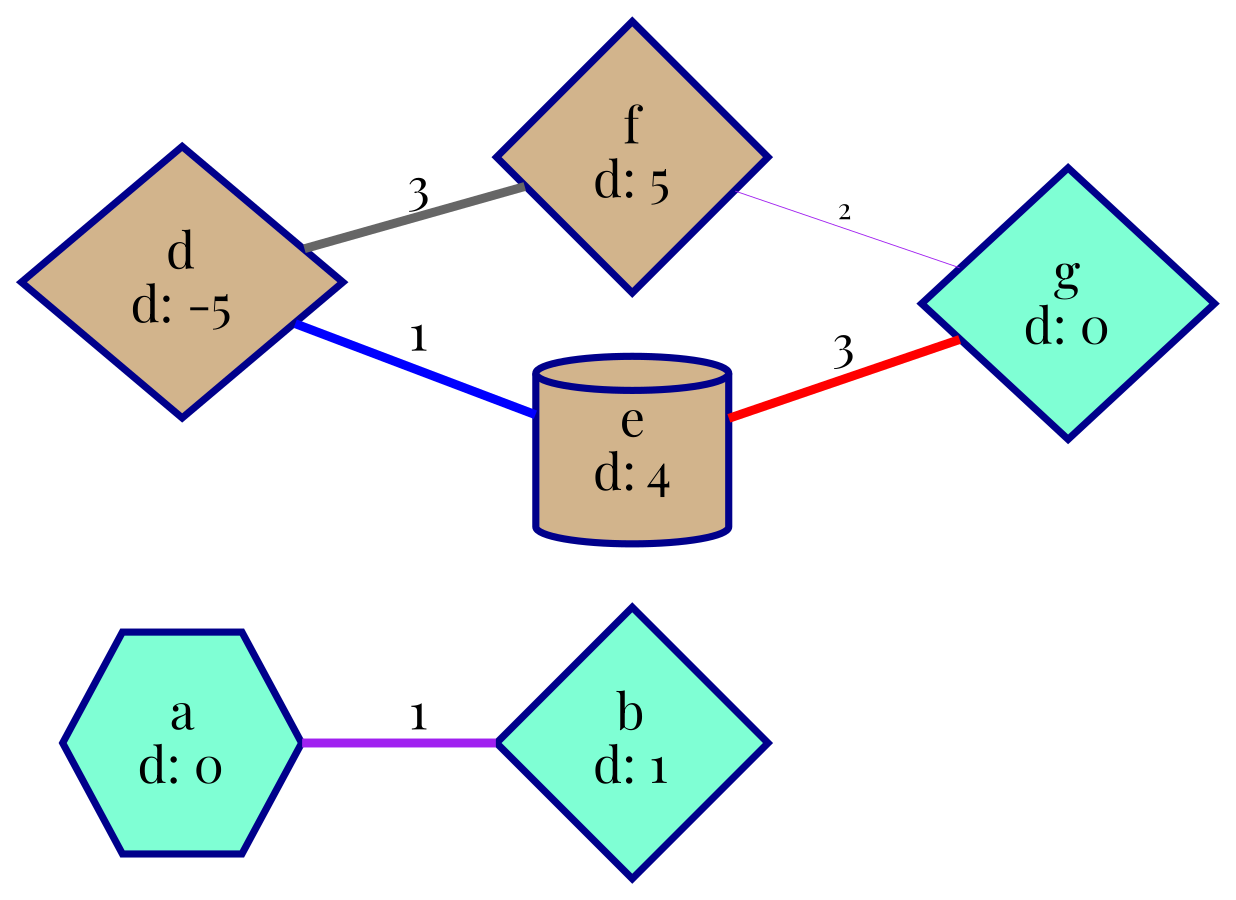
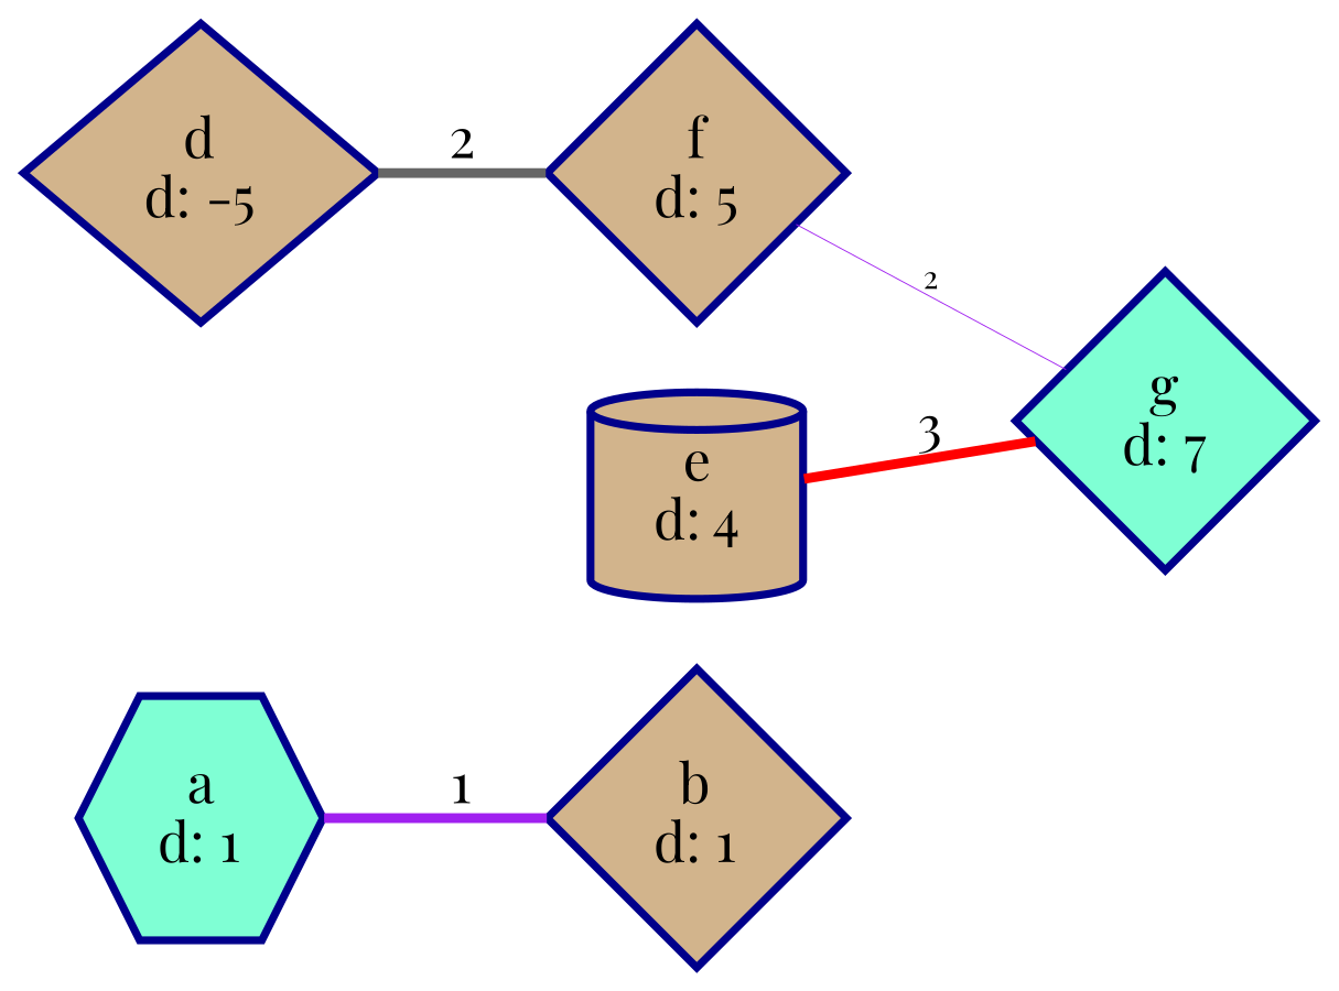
  digraph {
    fontname="Playfair Display"
    rankdir=LR
    node [color=darkblue fillcolor=tan fontname="Playfair Display" penwidth=2 shape=diamond style=filled]
    edge [color=purple dir=none fontname="Playfair Display" penwidth=2.5]
-   n1 [fillcolor=aquamarine label="a\nd: 0" shape=hexagon]
-   n2 [fillcolor=aquamarine label="b\nd: 1"]
+   n1 [fillcolor=aquamarine label="a\nd: 1" shape=hexagon]
+   n2 [label="b\nd: 1"]
    n3 [label="d\nd: -5"]
    n4 [label="f\nd: 5"]
    n5 [label="e\nd: 4" shape=cylinder]
-   n6 [fillcolor=aquamarine label="g\nd: 0"]
+   n6 [fillcolor=aquamarine label="g\nd: 7"]
    n1 -> n2 [label=1]
-   n3 -> n4 [color=gray40 label=3]
-   n3 -> n5 [color=blue label=1]
+   n3 -> n4 [color=gray40 label=2]
    n4 -> n6 [fontsize=8 label=2 penwidth=0.25]
    n5 -> n6 [color=red label=3]
  }
